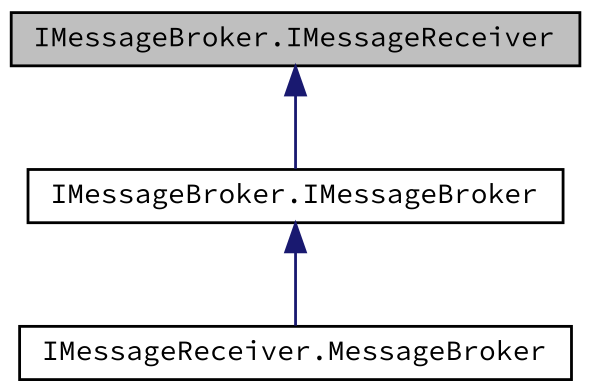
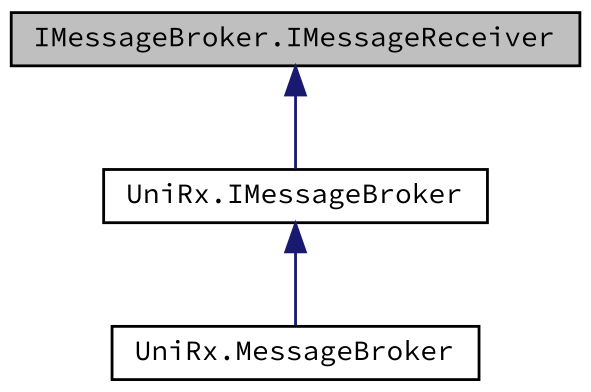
  digraph {
    fontname="Source Code Pro"
    node [color=black fillcolor=white fontname="Source Code Pro" fontsize=10 shape=record style=filled]
    edge [color=midnightblue dir=back fontname="Source Code Pro" fontsize=10 labelfontname=Helvetica labelfontsize=10 style=solid]
    n1 [fillcolor=grey75 fontcolor=black height=0.2 label="IMessageBroker.IMessageReceiver" width=0.4]
-   n2 [height=0.2 label="IMessageBroker.IMessageBroker" width=0.4]
-   n3 [height=0.2 label="IMessageReceiver.MessageBroker" width=0.4]
+   n2 [height=0.2 label="UniRx.IMessageBroker" width=0.4]
+   n3 [height=0.2 label="UniRx.MessageBroker" width=0.4]
    n1 -> n2
    n2 -> n3
  }
